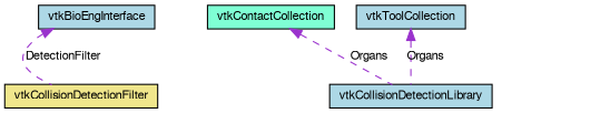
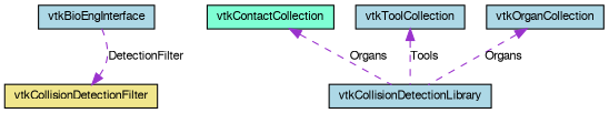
  digraph {
    node [color=black fillcolor=lightblue fontname=FreeSans fontsize=10 shape=record style=filled]
    edge [color=darkorchid3 dir=back fontname=FreeSans fontsize=10 labelfontname=FreeSans labelfontsize=10 style=dashed]
    n1 [fontcolor=black height=0.2 label=vtkBioEngInterface width=0.4]
    n2 [height=0.2 label=vtkCollisionDetectionLibrary width=0.4]
    n3 [fillcolor=aquamarine height=0.2 label=vtkContactCollection width=0.4]
    n4 [height=0.2 label=vtkToolCollection width=0.4]
+   n5 [height=0.2 label=vtkOrganCollection width=0.4]
    n6 [fillcolor=khaki height=0.2 label=vtkCollisionDetectionFilter width=0.4]
    n3 -> n2 [label=Organs]
-   n4 -> n2 [label=Organs]
-   n1 -> n6 [label=DetectionFilter]
+   n4 -> n2 [label=Tools]
+   n5 -> n2 [label=Organs]
+   n6 -> n1 [label=DetectionFilter]
  }
